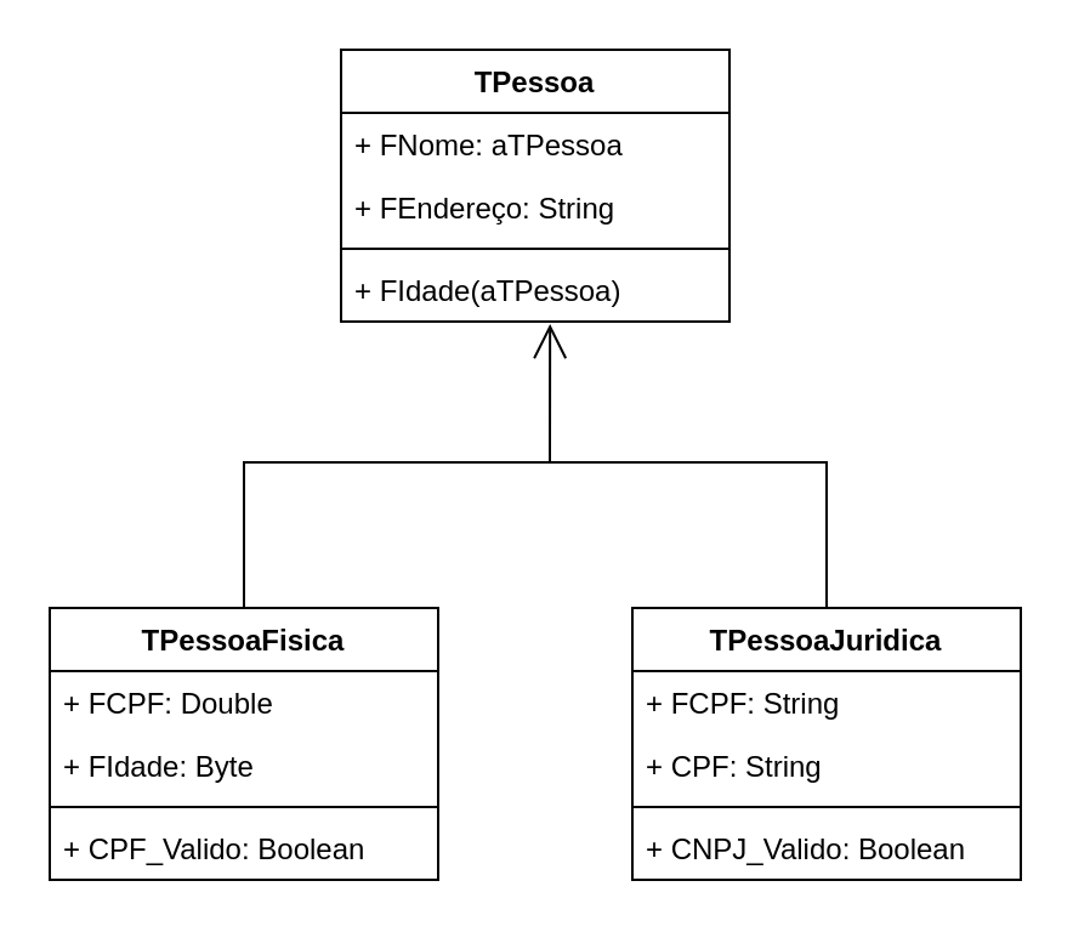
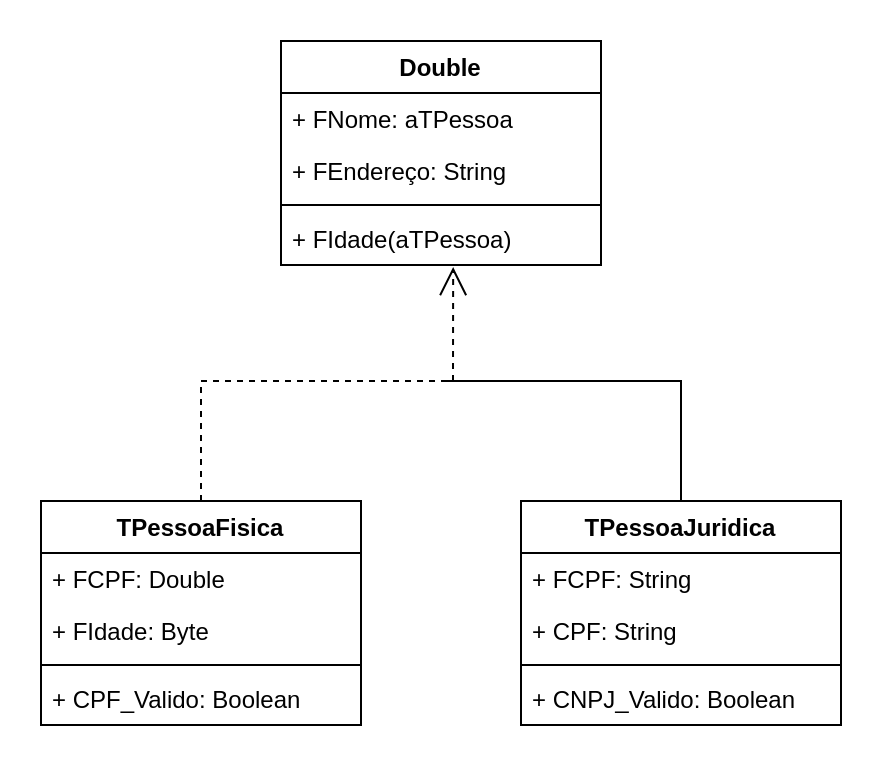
  <mxCell id="0" />
  <mxCell id="1" parent="0" />
- <mxCell id="2" value="TPessoa" style="swimlane;fontStyle=1;align=center;verticalAlign=top;childLayout=stackLayout;horizontal=1;startSize=26;horizontalStack=0;resizeParent=1;resizeParentMax=0;resizeLast=0;collapsible=1;marginBottom=0;" vertex="1" parent="1"><mxGeometry x="140" y="20" width="160" height="112" as="geometry" /></mxCell>
+ <mxCell id="2" value="Double" style="swimlane;fontStyle=1;align=center;verticalAlign=top;childLayout=stackLayout;horizontal=1;startSize=26;horizontalStack=0;resizeParent=1;resizeParentMax=0;resizeLast=0;collapsible=1;marginBottom=0;" vertex="1" parent="1"><mxGeometry x="140" y="20" width="160" height="112" as="geometry" /></mxCell>
  <mxCell id="3" value="+ FNome: aTPessoa" style="text;strokeColor=none;fillColor=none;align=left;verticalAlign=top;spacingLeft=4;spacingRight=4;overflow=hidden;rotatable=0;points=[[0,0.5],[1,0.5]];portConstraint=eastwest;" vertex="1" parent="2"><mxGeometry y="26" width="160" height="26" as="geometry" /></mxCell>
  <mxCell id="4" value="+ FEndereço: String" style="text;strokeColor=none;fillColor=none;align=left;verticalAlign=top;spacingLeft=4;spacingRight=4;overflow=hidden;rotatable=0;points=[[0,0.5],[1,0.5]];portConstraint=eastwest;" vertex="1" parent="2"><mxGeometry y="52" width="160" height="26" as="geometry" /></mxCell>
  <mxCell id="5" value="" style="line;strokeWidth=1;fillColor=none;align=left;verticalAlign=middle;spacingTop=-1;spacingLeft=3;spacingRight=3;rotatable=0;labelPosition=right;points=[];portConstraint=eastwest;strokeColor=inherit;" vertex="1" parent="2"><mxGeometry y="78" width="160" height="8" as="geometry" /></mxCell>
  <mxCell id="6" value="+ FIdade(aTPessoa)" style="text;strokeColor=none;fillColor=none;align=left;verticalAlign=top;spacingLeft=4;spacingRight=4;overflow=hidden;rotatable=0;points=[[0,0.5],[1,0.5]];portConstraint=eastwest;" vertex="1" parent="2"><mxGeometry y="86" width="160" height="26" as="geometry" /></mxCell>
  <mxCell id="7" value="TPessoaFisica" style="swimlane;fontStyle=1;align=center;verticalAlign=top;childLayout=stackLayout;horizontal=1;startSize=26;horizontalStack=0;resizeParent=1;resizeParentMax=0;resizeLast=0;collapsible=1;marginBottom=0;" vertex="1" parent="1"><mxGeometry x="20" y="250" width="160" height="112" as="geometry" /></mxCell>
  <mxCell id="8" value="+ FCPF: Double" style="text;strokeColor=none;fillColor=none;align=left;verticalAlign=top;spacingLeft=4;spacingRight=4;overflow=hidden;rotatable=0;points=[[0,0.5],[1,0.5]];portConstraint=eastwest;" vertex="1" parent="7"><mxGeometry y="26" width="160" height="26" as="geometry" /></mxCell>
  <mxCell id="9" value="+ FIdade: Byte" style="text;strokeColor=none;fillColor=none;align=left;verticalAlign=top;spacingLeft=4;spacingRight=4;overflow=hidden;rotatable=0;points=[[0,0.5],[1,0.5]];portConstraint=eastwest;" vertex="1" parent="7"><mxGeometry y="52" width="160" height="26" as="geometry" /></mxCell>
  <mxCell id="10" value="" style="line;strokeWidth=1;fillColor=none;align=left;verticalAlign=middle;spacingTop=-1;spacingLeft=3;spacingRight=3;rotatable=0;labelPosition=right;points=[];portConstraint=eastwest;strokeColor=inherit;" vertex="1" parent="7"><mxGeometry y="78" width="160" height="8" as="geometry" /></mxCell>
  <mxCell id="11" value="+ CPF_Valido: Boolean" style="text;strokeColor=none;fillColor=none;align=left;verticalAlign=top;spacingLeft=4;spacingRight=4;overflow=hidden;rotatable=0;points=[[0,0.5],[1,0.5]];portConstraint=eastwest;" vertex="1" parent="7"><mxGeometry y="86" width="160" height="26" as="geometry" /></mxCell>
  <mxCell id="12" value="TPessoaJuridica" style="swimlane;fontStyle=1;align=center;verticalAlign=top;childLayout=stackLayout;horizontal=1;startSize=26;horizontalStack=0;resizeParent=1;resizeParentMax=0;resizeLast=0;collapsible=1;marginBottom=0;" vertex="1" parent="1"><mxGeometry x="260" y="250" width="160" height="112" as="geometry" /></mxCell>
  <mxCell id="13" value="+ FCPF: String" style="text;strokeColor=none;fillColor=none;align=left;verticalAlign=top;spacingLeft=4;spacingRight=4;overflow=hidden;rotatable=0;points=[[0,0.5],[1,0.5]];portConstraint=eastwest;" vertex="1" parent="12"><mxGeometry y="26" width="160" height="26" as="geometry" /></mxCell>
  <mxCell id="14" value="+ CPF: String" style="text;strokeColor=none;fillColor=none;align=left;verticalAlign=top;spacingLeft=4;spacingRight=4;overflow=hidden;rotatable=0;points=[[0,0.5],[1,0.5]];portConstraint=eastwest;" vertex="1" parent="12"><mxGeometry y="52" width="160" height="26" as="geometry" /></mxCell>
  <mxCell id="15" value="" style="line;strokeWidth=1;fillColor=none;align=left;verticalAlign=middle;spacingTop=-1;spacingLeft=3;spacingRight=3;rotatable=0;labelPosition=right;points=[];portConstraint=eastwest;strokeColor=inherit;" vertex="1" parent="12"><mxGeometry y="78" width="160" height="8" as="geometry" /></mxCell>
  <mxCell id="16" value="+ CNPJ_Valido: Boolean" style="text;strokeColor=none;fillColor=none;align=left;verticalAlign=top;spacingLeft=4;spacingRight=4;overflow=hidden;rotatable=0;points=[[0,0.5],[1,0.5]];portConstraint=eastwest;" vertex="1" parent="12"><mxGeometry y="86" width="160" height="26" as="geometry" /></mxCell>
- <mxCell id="17" value="" style="endArrow=open;endFill=1;endSize=12;html=1;rounded=0;elbow=vertical;exitX=0.5;exitY=0;exitDx=0;exitDy=0;entryX=0.538;entryY=1.038;entryDx=0;entryDy=0;entryPerimeter=0;" edge="1" parent="1" source="7" target="6"><mxGeometry width="160" relative="1" as="geometry"><mxPoint x="140" y="280" as="sourcePoint" /><mxPoint x="230" y="190" as="targetPoint" /><Array as="points"><mxPoint x="100" y="190" /><mxPoint x="226" y="190" /></Array></mxGeometry></mxCell>
+ <mxCell id="17" value="" style="endArrow=open;endFill=1;endSize=12;html=1;rounded=0;elbow=vertical;exitX=0.5;exitY=0;exitDx=0;exitDy=0;entryX=0.538;entryY=1.038;entryDx=0;entryDy=0;entryPerimeter=0;dashed=1;" edge="1" parent="1" source="7" target="6"><mxGeometry width="160" relative="1" as="geometry"><mxPoint x="140" y="280" as="sourcePoint" /><mxPoint x="230" y="190" as="targetPoint" /><Array as="points"><mxPoint x="100" y="190" /><mxPoint x="226" y="190" /></Array></mxGeometry></mxCell>
  <mxCell id="18" value="" style="endArrow=none;html=1;rounded=0;strokeWidth=1;elbow=vertical;entryX=0.5;entryY=0;entryDx=0;entryDy=0;" edge="1" parent="1" target="12"><mxGeometry width="50" height="50" relative="1" as="geometry"><mxPoint x="220" y="190" as="sourcePoint" /><mxPoint x="365" y="170" as="targetPoint" /><Array as="points"><mxPoint x="340" y="190" /></Array></mxGeometry></mxCell>
